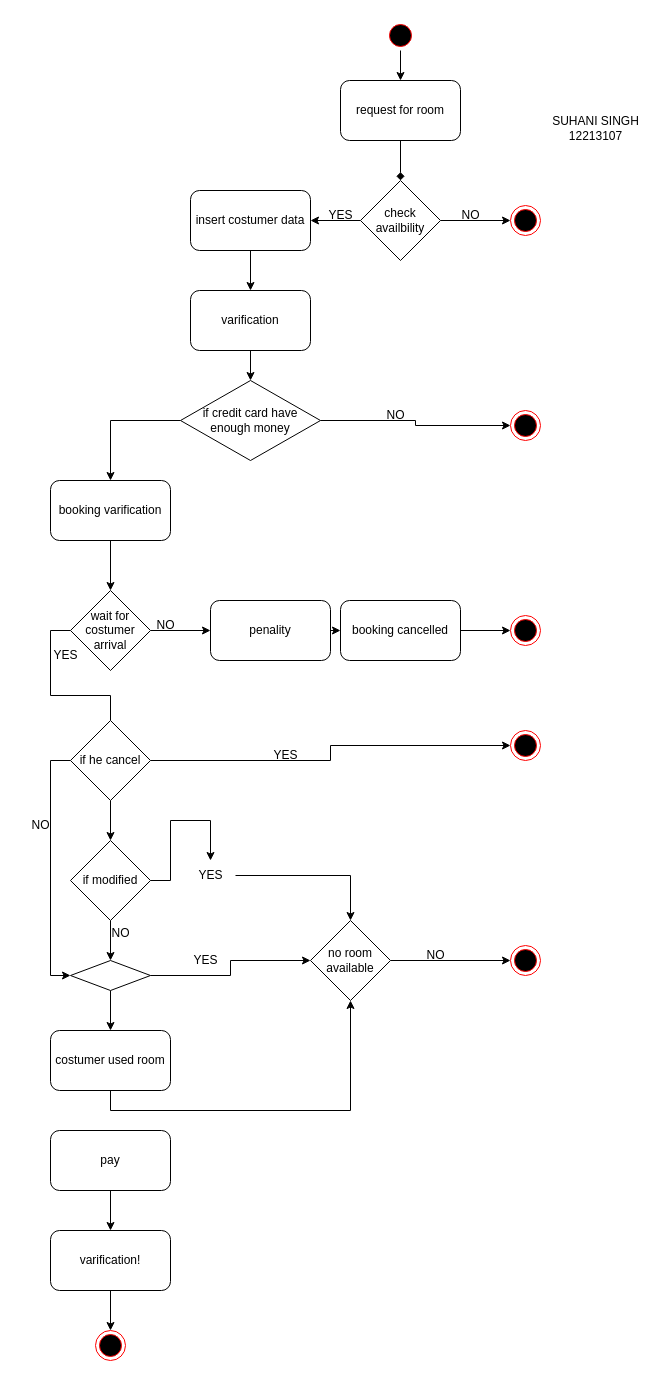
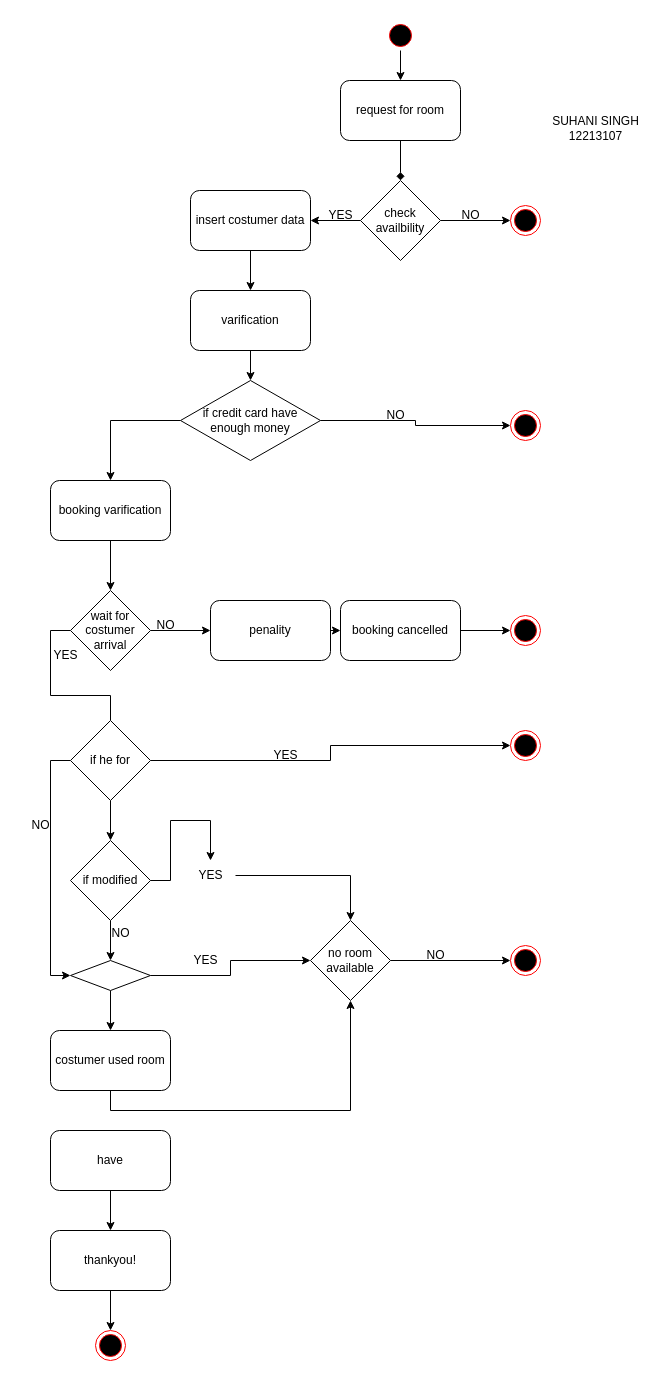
  <mxCell id="0" />
  <mxCell id="1" parent="0" />
  <mxCell id="2" style="edgeStyle=orthogonalEdgeStyle;rounded=0;orthogonalLoop=1;jettySize=auto;html=1;exitX=0.5;exitY=1;exitDx=0;exitDy=0;entryX=0.5;entryY=0;entryDx=0;entryDy=0;endArrow=diamond;" edge="1" parent="1" source="3" target="20"><mxGeometry relative="1" as="geometry" /></mxCell>
  <mxCell id="3" value="request for room" style="rounded=1;whiteSpace=wrap;html=1;" vertex="1" parent="1"><mxGeometry x="340" y="80" width="120" height="60" as="geometry" /></mxCell>
  <mxCell id="4" style="edgeStyle=orthogonalEdgeStyle;rounded=0;orthogonalLoop=1;jettySize=auto;html=1;exitX=0.5;exitY=1;exitDx=0;exitDy=0;" edge="1" parent="1" source="5" target="61"><mxGeometry relative="1" as="geometry" /></mxCell>
- <mxCell id="5" value="varification!" style="rounded=1;whiteSpace=wrap;html=1;" vertex="1" parent="1"><mxGeometry x="50" y="1230" width="120" height="60" as="geometry" /></mxCell>
+ <mxCell id="5" value="thankyou!" style="rounded=1;whiteSpace=wrap;html=1;" vertex="1" parent="1"><mxGeometry x="50" y="1230" width="120" height="60" as="geometry" /></mxCell>
  <mxCell id="6" style="edgeStyle=orthogonalEdgeStyle;rounded=0;orthogonalLoop=1;jettySize=auto;html=1;exitX=1;exitY=0.5;exitDx=0;exitDy=0;entryX=0;entryY=0.5;entryDx=0;entryDy=0;" edge="1" parent="1" source="7" target="32"><mxGeometry relative="1" as="geometry" /></mxCell>
  <mxCell id="7" value="booking cancelled" style="rounded=1;whiteSpace=wrap;html=1;" vertex="1" parent="1"><mxGeometry x="340" y="600" width="120" height="60" as="geometry" /></mxCell>
  <mxCell id="8" style="edgeStyle=orthogonalEdgeStyle;rounded=0;orthogonalLoop=1;jettySize=auto;html=1;exitX=1;exitY=0.5;exitDx=0;exitDy=0;entryX=0;entryY=0.5;entryDx=0;entryDy=0;" edge="1" parent="1" source="9" target="7"><mxGeometry relative="1" as="geometry" /></mxCell>
  <mxCell id="9" value="penality" style="rounded=1;whiteSpace=wrap;html=1;" vertex="1" parent="1"><mxGeometry x="210" y="600" width="120" height="60" as="geometry" /></mxCell>
  <mxCell id="10" style="edgeStyle=orthogonalEdgeStyle;rounded=0;orthogonalLoop=1;jettySize=auto;html=1;exitX=0.5;exitY=1;exitDx=0;exitDy=0;entryX=0.5;entryY=0;entryDx=0;entryDy=0;" edge="1" parent="1" source="11" target="31"><mxGeometry relative="1" as="geometry" /></mxCell>
  <mxCell id="11" value="booking varification" style="rounded=1;whiteSpace=wrap;html=1;" vertex="1" parent="1"><mxGeometry x="50" y="480" width="120" height="60" as="geometry" /></mxCell>
  <mxCell id="12" style="edgeStyle=orthogonalEdgeStyle;rounded=0;orthogonalLoop=1;jettySize=auto;html=1;exitX=0.5;exitY=1;exitDx=0;exitDy=0;" edge="1" parent="1" source="13" target="27"><mxGeometry relative="1" as="geometry" /></mxCell>
  <mxCell id="13" value="varification" style="rounded=1;whiteSpace=wrap;html=1;" vertex="1" parent="1"><mxGeometry x="190" y="290" width="120" height="60" as="geometry" /></mxCell>
  <mxCell id="14" style="edgeStyle=orthogonalEdgeStyle;rounded=0;orthogonalLoop=1;jettySize=auto;html=1;exitX=0.5;exitY=1;exitDx=0;exitDy=0;entryX=0.5;entryY=0;entryDx=0;entryDy=0;" edge="1" parent="1" source="15" target="13"><mxGeometry relative="1" as="geometry" /></mxCell>
  <mxCell id="15" value="insert costumer data" style="rounded=1;whiteSpace=wrap;html=1;" vertex="1" parent="1"><mxGeometry x="190" y="190" width="120" height="60" as="geometry" /></mxCell>
  <mxCell id="16" style="edgeStyle=orthogonalEdgeStyle;rounded=0;orthogonalLoop=1;jettySize=auto;html=1;exitX=0.5;exitY=1;exitDx=0;exitDy=0;entryX=0.5;entryY=0;entryDx=0;entryDy=0;" edge="1" parent="1" source="17" target="3"><mxGeometry relative="1" as="geometry" /></mxCell>
  <mxCell id="17" value="" style="ellipse;html=1;shape=startState;fillColor=#000000;strokeColor=#ff0000;" vertex="1" parent="1"><mxGeometry x="385" y="20" width="30" height="30" as="geometry" /></mxCell>
  <mxCell id="18" style="edgeStyle=orthogonalEdgeStyle;rounded=0;orthogonalLoop=1;jettySize=auto;html=1;exitX=1;exitY=0.5;exitDx=0;exitDy=0;entryX=0;entryY=0.5;entryDx=0;entryDy=0;" edge="1" parent="1" source="20" target="21"><mxGeometry relative="1" as="geometry" /></mxCell>
  <mxCell id="19" style="edgeStyle=orthogonalEdgeStyle;rounded=0;orthogonalLoop=1;jettySize=auto;html=1;exitX=0;exitY=0.5;exitDx=0;exitDy=0;entryX=1;entryY=0.5;entryDx=0;entryDy=0;" edge="1" parent="1" source="20" target="15"><mxGeometry relative="1" as="geometry" /></mxCell>
  <mxCell id="20" value="check availbility" style="rhombus;whiteSpace=wrap;html=1;" vertex="1" parent="1"><mxGeometry x="360" y="180" width="80" height="80" as="geometry" /></mxCell>
  <mxCell id="21" value="" style="ellipse;html=1;shape=endState;fillColor=#000000;strokeColor=#ff0000;" vertex="1" parent="1"><mxGeometry x="510" y="205" width="30" height="30" as="geometry" /></mxCell>
  <mxCell id="22" value="NO" style="text;html=1;align=center;verticalAlign=middle;resizable=0;points=[];autosize=1;strokeColor=none;fillColor=none;" vertex="1" parent="1"><mxGeometry x="450" y="200" width="40" height="30" as="geometry" /></mxCell>
  <mxCell id="23" value="YES" style="text;html=1;align=center;verticalAlign=middle;resizable=0;points=[];autosize=1;strokeColor=none;fillColor=none;" vertex="1" parent="1"><mxGeometry x="315" y="200" width="50" height="30" as="geometry" /></mxCell>
  <mxCell id="24" value="SUHANI SINGH&lt;br&gt;12213107" style="text;html=1;align=center;verticalAlign=middle;resizable=0;points=[];autosize=1;strokeColor=none;fillColor=none;" vertex="1" parent="1"><mxGeometry x="540" y="108" width="110" height="40" as="geometry" /></mxCell>
  <mxCell id="25" style="edgeStyle=orthogonalEdgeStyle;rounded=0;orthogonalLoop=1;jettySize=auto;html=1;exitX=0;exitY=0.5;exitDx=0;exitDy=0;entryX=0.5;entryY=0;entryDx=0;entryDy=0;" edge="1" parent="1" source="27" target="11"><mxGeometry relative="1" as="geometry" /></mxCell>
  <mxCell id="26" style="edgeStyle=orthogonalEdgeStyle;rounded=0;orthogonalLoop=1;jettySize=auto;html=1;exitX=1;exitY=0.5;exitDx=0;exitDy=0;entryX=0;entryY=0.5;entryDx=0;entryDy=0;" edge="1" parent="1" source="27" target="28"><mxGeometry relative="1" as="geometry" /></mxCell>
  <mxCell id="27" value="if credit card have enough money" style="rhombus;whiteSpace=wrap;html=1;" vertex="1" parent="1"><mxGeometry x="180" y="380" width="140" height="80" as="geometry" /></mxCell>
  <mxCell id="28" value="" style="ellipse;html=1;shape=endState;fillColor=#000000;strokeColor=#ff0000;" vertex="1" parent="1"><mxGeometry x="510" y="410" width="30" height="30" as="geometry" /></mxCell>
  <mxCell id="29" style="edgeStyle=orthogonalEdgeStyle;rounded=0;orthogonalLoop=1;jettySize=auto;html=1;exitX=1;exitY=0.5;exitDx=0;exitDy=0;entryX=0;entryY=0.5;entryDx=0;entryDy=0;" edge="1" parent="1" source="31" target="9"><mxGeometry relative="1" as="geometry" /></mxCell>
  <mxCell id="30" style="edgeStyle=orthogonalEdgeStyle;rounded=0;orthogonalLoop=1;jettySize=auto;html=1;exitX=0;exitY=0.5;exitDx=0;exitDy=0;entryX=0.5;entryY=0;entryDx=0;entryDy=0;endArrow=none;" edge="1" parent="1" source="31" target="42"><mxGeometry relative="1" as="geometry" /></mxCell>
  <mxCell id="31" value="wait for costumer arrival" style="rhombus;whiteSpace=wrap;html=1;" vertex="1" parent="1"><mxGeometry x="70" y="590" width="80" height="80" as="geometry" /></mxCell>
  <mxCell id="32" value="" style="ellipse;html=1;shape=endState;fillColor=#000000;strokeColor=#ff0000;" vertex="1" parent="1"><mxGeometry x="510" y="615" width="30" height="30" as="geometry" /></mxCell>
  <mxCell id="33" value="NO" style="text;html=1;align=center;verticalAlign=middle;resizable=0;points=[];autosize=1;strokeColor=none;fillColor=none;" vertex="1" parent="1"><mxGeometry x="145" y="610" width="40" height="30" as="geometry" /></mxCell>
  <mxCell id="34" value="NO" style="text;html=1;align=center;verticalAlign=middle;resizable=0;points=[];autosize=1;strokeColor=none;fillColor=none;" vertex="1" parent="1"><mxGeometry x="375" y="400" width="40" height="30" as="geometry" /></mxCell>
  <mxCell id="35" style="edgeStyle=orthogonalEdgeStyle;rounded=0;orthogonalLoop=1;jettySize=auto;html=1;exitX=0.5;exitY=1;exitDx=0;exitDy=0;" edge="1" parent="1" source="36" target="5"><mxGeometry relative="1" as="geometry" /></mxCell>
- <mxCell id="36" value="pay" style="rounded=1;whiteSpace=wrap;html=1;" vertex="1" parent="1"><mxGeometry x="50" y="1130" width="120" height="60" as="geometry" /></mxCell>
+ <mxCell id="36" value="have" style="rounded=1;whiteSpace=wrap;html=1;" vertex="1" parent="1"><mxGeometry x="50" y="1130" width="120" height="60" as="geometry" /></mxCell>
  <mxCell id="37" style="edgeStyle=orthogonalEdgeStyle;rounded=0;orthogonalLoop=1;jettySize=auto;html=1;exitX=0.5;exitY=1;exitDx=0;exitDy=0;" edge="1" parent="1" source="38" target="55"><mxGeometry relative="1" as="geometry" /></mxCell>
  <mxCell id="38" value="costumer used room" style="rounded=1;whiteSpace=wrap;html=1;" vertex="1" parent="1"><mxGeometry x="50" y="1030" width="120" height="60" as="geometry" /></mxCell>
  <mxCell id="39" style="edgeStyle=orthogonalEdgeStyle;rounded=0;orthogonalLoop=1;jettySize=auto;html=1;exitX=1;exitY=0.5;exitDx=0;exitDy=0;entryX=0;entryY=0.5;entryDx=0;entryDy=0;" edge="1" parent="1" source="42" target="44"><mxGeometry relative="1" as="geometry" /></mxCell>
  <mxCell id="40" style="edgeStyle=orthogonalEdgeStyle;rounded=0;orthogonalLoop=1;jettySize=auto;html=1;exitX=0.5;exitY=1;exitDx=0;exitDy=0;entryX=0.5;entryY=0;entryDx=0;entryDy=0;" edge="1" parent="1" source="42" target="48"><mxGeometry relative="1" as="geometry" /></mxCell>
  <mxCell id="41" style="edgeStyle=orthogonalEdgeStyle;rounded=0;orthogonalLoop=1;jettySize=auto;html=1;exitX=0;exitY=0.5;exitDx=0;exitDy=0;entryX=0;entryY=0.5;entryDx=0;entryDy=0;" edge="1" parent="1" source="42" target="51"><mxGeometry relative="1" as="geometry" /></mxCell>
- <mxCell id="42" value="if he cancel" style="rhombus;whiteSpace=wrap;html=1;" vertex="1" parent="1"><mxGeometry x="70" y="720" width="80" height="80" as="geometry" /></mxCell>
+ <mxCell id="42" value="if he for" style="rhombus;whiteSpace=wrap;html=1;" vertex="1" parent="1"><mxGeometry x="70" y="720" width="80" height="80" as="geometry" /></mxCell>
  <mxCell id="43" value="YES" style="text;html=1;align=center;verticalAlign=middle;resizable=0;points=[];autosize=1;strokeColor=none;fillColor=none;" vertex="1" parent="1"><mxGeometry x="40" y="640" width="50" height="30" as="geometry" /></mxCell>
  <mxCell id="44" value="" style="ellipse;html=1;shape=endState;fillColor=#000000;strokeColor=#ff0000;" vertex="1" parent="1"><mxGeometry x="510" y="730" width="30" height="30" as="geometry" /></mxCell>
  <mxCell id="45" value="YES" style="text;html=1;align=center;verticalAlign=middle;resizable=0;points=[];autosize=1;strokeColor=none;fillColor=none;" vertex="1" parent="1"><mxGeometry x="260" y="740" width="50" height="30" as="geometry" /></mxCell>
  <mxCell id="46" style="edgeStyle=orthogonalEdgeStyle;rounded=0;orthogonalLoop=1;jettySize=auto;html=1;exitX=0.5;exitY=1;exitDx=0;exitDy=0;entryX=0.5;entryY=0;entryDx=0;entryDy=0;" edge="1" parent="1" source="48" target="51"><mxGeometry relative="1" as="geometry" /></mxCell>
  <mxCell id="47" style="edgeStyle=orthogonalEdgeStyle;rounded=0;orthogonalLoop=1;jettySize=auto;html=1;exitX=1;exitY=0.5;exitDx=0;exitDy=0;entryX=0.5;entryY=0;entryDx=0;entryDy=0;" edge="1" parent="1" source="57" target="55"><mxGeometry relative="1" as="geometry" /></mxCell>
  <mxCell id="48" value="if modified" style="rhombus;whiteSpace=wrap;html=1;" vertex="1" parent="1"><mxGeometry x="70" y="840" width="80" height="80" as="geometry" /></mxCell>
  <mxCell id="49" style="edgeStyle=orthogonalEdgeStyle;rounded=0;orthogonalLoop=1;jettySize=auto;html=1;exitX=0.5;exitY=1;exitDx=0;exitDy=0;entryX=0.5;entryY=0;entryDx=0;entryDy=0;" edge="1" parent="1" source="51" target="38"><mxGeometry relative="1" as="geometry" /></mxCell>
  <mxCell id="50" style="edgeStyle=orthogonalEdgeStyle;rounded=0;orthogonalLoop=1;jettySize=auto;html=1;exitX=1;exitY=0.5;exitDx=0;exitDy=0;entryX=0;entryY=0.5;entryDx=0;entryDy=0;" edge="1" parent="1" source="51" target="55"><mxGeometry relative="1" as="geometry" /></mxCell>
  <mxCell id="51" value="" style="rhombus;whiteSpace=wrap;html=1;" vertex="1" parent="1"><mxGeometry x="70" y="960" width="80" height="30" as="geometry" /></mxCell>
  <mxCell id="52" value="NO" style="text;html=1;align=center;verticalAlign=middle;resizable=0;points=[];autosize=1;strokeColor=none;fillColor=none;" vertex="1" parent="1"><mxGeometry x="20" y="810" width="40" height="30" as="geometry" /></mxCell>
  <mxCell id="53" value="NO" style="text;html=1;align=center;verticalAlign=middle;resizable=0;points=[];autosize=1;strokeColor=none;fillColor=none;" vertex="1" parent="1"><mxGeometry x="100" y="918" width="40" height="30" as="geometry" /></mxCell>
  <mxCell id="54" style="edgeStyle=orthogonalEdgeStyle;rounded=0;orthogonalLoop=1;jettySize=auto;html=1;exitX=1;exitY=0.5;exitDx=0;exitDy=0;entryX=0;entryY=0.5;entryDx=0;entryDy=0;" edge="1" parent="1" source="55" target="59"><mxGeometry relative="1" as="geometry" /></mxCell>
  <mxCell id="55" value="no room available" style="rhombus;whiteSpace=wrap;html=1;" vertex="1" parent="1"><mxGeometry x="310" y="920" width="80" height="80" as="geometry" /></mxCell>
  <mxCell id="56" value="" style="edgeStyle=orthogonalEdgeStyle;rounded=0;orthogonalLoop=1;jettySize=auto;html=1;exitX=1;exitY=0.5;exitDx=0;exitDy=0;entryX=0.5;entryY=0;entryDx=0;entryDy=0;" edge="1" parent="1" source="48" target="57"><mxGeometry relative="1" as="geometry"><mxPoint x="150" y="880" as="sourcePoint" /><mxPoint x="350" y="920" as="targetPoint" /></mxGeometry></mxCell>
  <mxCell id="57" value="YES" style="text;html=1;align=center;verticalAlign=middle;resizable=0;points=[];autosize=1;strokeColor=none;fillColor=none;" vertex="1" parent="1"><mxGeometry x="185" y="860" width="50" height="30" as="geometry" /></mxCell>
  <mxCell id="58" value="YES" style="text;html=1;align=center;verticalAlign=middle;resizable=0;points=[];autosize=1;strokeColor=none;fillColor=none;" vertex="1" parent="1"><mxGeometry x="180" y="945" width="50" height="30" as="geometry" /></mxCell>
  <mxCell id="59" value="" style="ellipse;html=1;shape=endState;fillColor=#000000;strokeColor=#ff0000;" vertex="1" parent="1"><mxGeometry x="510" y="945" width="30" height="30" as="geometry" /></mxCell>
  <mxCell id="60" value="NO" style="text;html=1;align=center;verticalAlign=middle;resizable=0;points=[];autosize=1;strokeColor=none;fillColor=none;" vertex="1" parent="1"><mxGeometry x="415" y="940" width="40" height="30" as="geometry" /></mxCell>
  <mxCell id="61" value="" style="ellipse;html=1;shape=endState;fillColor=#000000;strokeColor=#ff0000;" vertex="1" parent="1"><mxGeometry x="95" y="1330" width="30" height="30" as="geometry" /></mxCell>
